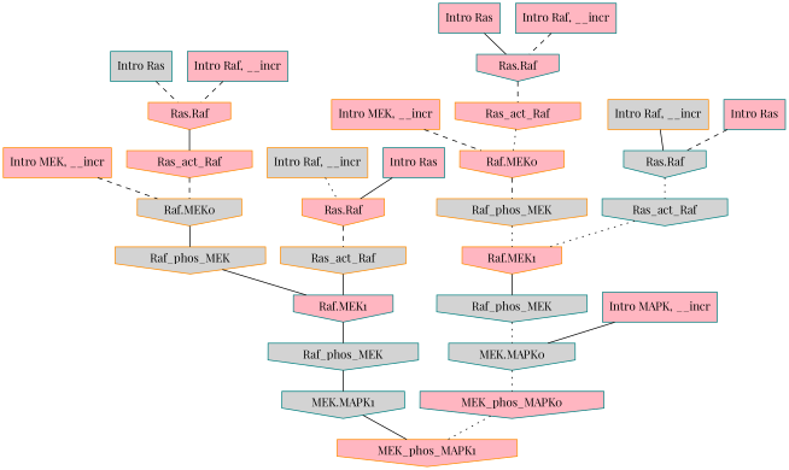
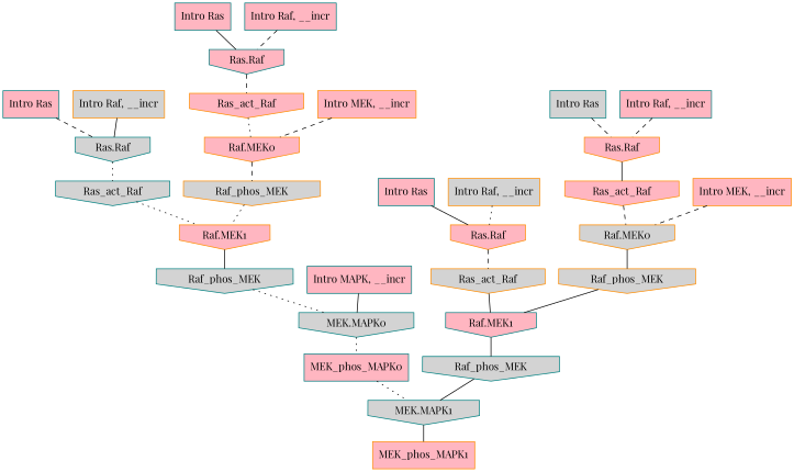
  digraph {
    fontname="Playfair Display"
    rankdir=TB
    ranksep=0.30
    node [color=teal fillcolor=lightpink fontname="Playfair Display" shape=invhouse style=filled]
    edge [color="0.000 0.000 0.000" dir=none fontname="Playfair Display" style=solid]
    n1 [label="Intro Ras" shape=rectangle]
    n2 [label="Ras.Raf"]
    n3 [color=darkorange label=Ras_act_Raf]
    n4 [fillcolor=lightgrey label="Intro Ras" shape=rectangle]
    n5 [color=darkorange label="Ras.Raf"]
    n6 [color=darkorange label=Ras_act_Raf]
    n7 [label="Intro Ras" shape=rectangle]
    n8 [color=darkorange label="Ras.Raf"]
    n9 [color=darkorange fillcolor=lightgrey label=Ras_act_Raf]
    n10 [label="Intro Ras" shape=rectangle]
    n11 [fillcolor=lightgrey label="Ras.Raf"]
    n12 [fillcolor=lightgrey label=Ras_act_Raf]
    n13 [label="Intro Raf, __incr" shape=rectangle]
    n14 [color=darkorange fillcolor=lightgrey label="Intro Raf, __incr" shape=rectangle]
    n15 [label="Intro Raf, __incr" shape=rectangle]
    n16 [color=darkorange fillcolor=lightgrey label="Intro Raf, __incr" shape=rectangle]
    n17 [color=darkorange label="Intro MEK, __incr" shape=rectangle]
    n18 [color=darkorange label="Raf.MEK0"]
    n19 [color=darkorange fillcolor=lightgrey label=Raf_phos_MEK]
    n20 [color=darkorange label="Intro MEK, __incr" shape=rectangle]
    n21 [color=darkorange fillcolor=lightgrey label="Raf.MEK0"]
    n22 [color=darkorange fillcolor=lightgrey label=Raf_phos_MEK]
    n23 [label="Intro MAPK, __incr" shape=rectangle]
    n24 [fillcolor=lightgrey label="MEK.MAPK0"]
-   n25 [label=MEK_phos_MAPK0]
+   n25 [label=MEK_phos_MAPK0 shape=box]
    n26 [color=darkorange label="Raf.MEK1"]
    n27 [fillcolor=lightgrey label=Raf_phos_MEK]
    n28 [label="Raf.MEK1"]
    n29 [fillcolor=lightgrey label=Raf_phos_MEK]
    n30 [fillcolor=lightgrey label="MEK.MAPK1"]
-   n31 [color=darkorange label=MEK_phos_MAPK1]
+   n31 [color=darkorange label=MEK_phos_MAPK1 shape=box]
    n1 -> n2
    n2 -> n3 [style=dashed]
    n3 -> n18 [style=dotted]
    n4 -> n5 [style=dashed]
    n5 -> n6
    n6 -> n21 [style=dashed]
    n7 -> n8
    n8 -> n9 [style=dashed]
    n9 -> n28
    n10 -> n11 [style=dashed]
    n11 -> n12 [style=dotted]
    n12 -> n26 [style=dotted]
    n13 -> n2 [style=dashed]
    n14 -> n8 [style=dotted]
    n15 -> n5 [style=dashed]
    n16 -> n11
    n17 -> n18 [style=dashed]
    n18 -> n19 [style=dashed]
    n19 -> n26 [style=dotted]
    n20 -> n21 [style=dashed]
    n21 -> n22
    n22 -> n28
    n23 -> n24
    n24 -> n25 [style=dotted]
-   n25 -> n31 [style=dotted]
+   n25 -> n30 [style=dotted]
    n26 -> n27
    n27 -> n24 [style=dotted]
    n28 -> n29
    n29 -> n30
    n30 -> n31
  }
